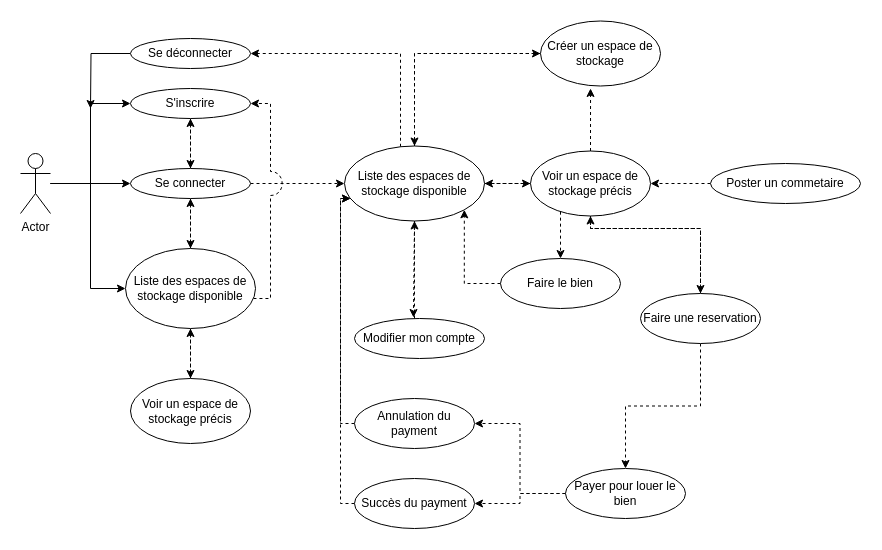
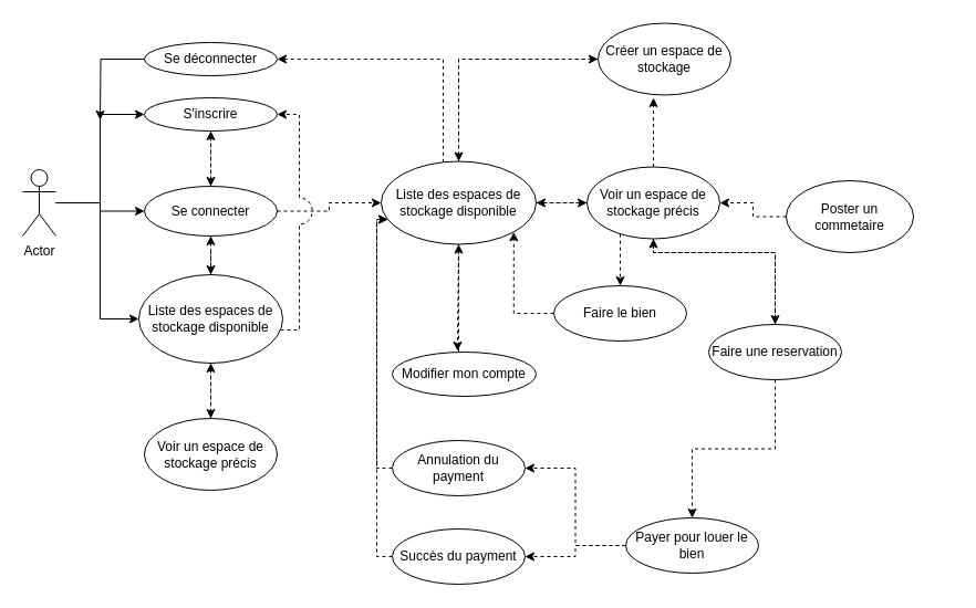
  <mxCell id="0" />
  <mxCell id="1" parent="0" />
  <mxCell id="2" style="edgeStyle=orthogonalEdgeStyle;rounded=0;orthogonalLoop=1;jettySize=auto;html=1;entryX=0;entryY=0.5;entryDx=0;entryDy=0;" parent="1" source="5" target="7" edge="1"><mxGeometry relative="1" as="geometry" /></mxCell>
  <mxCell id="3" style="edgeStyle=orthogonalEdgeStyle;rounded=0;orthogonalLoop=1;jettySize=auto;html=1;entryX=0;entryY=0.5;entryDx=0;entryDy=0;" parent="1" source="5" target="11" edge="1"><mxGeometry relative="1" as="geometry" /></mxCell>
  <mxCell id="4" style="edgeStyle=orthogonalEdgeStyle;rounded=0;orthogonalLoop=1;jettySize=auto;html=1;entryX=0;entryY=0.5;entryDx=0;entryDy=0;" parent="1" source="5" target="15" edge="1"><mxGeometry relative="1" as="geometry"><Array as="points"><mxPoint x="90" y="183" /><mxPoint x="90" y="288" /></Array></mxGeometry></mxCell>
  <mxCell id="5" value="Actor" style="shape=umlActor;verticalLabelPosition=bottom;verticalAlign=top;html=1;outlineConnect=0;" parent="1" vertex="1"><mxGeometry x="20" y="153" width="30" height="60" as="geometry" /></mxCell>
  <mxCell id="6" style="edgeStyle=orthogonalEdgeStyle;rounded=0;orthogonalLoop=1;jettySize=auto;html=1;entryX=0.5;entryY=0;entryDx=0;entryDy=0;dashed=1;" parent="1" source="7" target="11" edge="1"><mxGeometry relative="1" as="geometry" /></mxCell>
  <mxCell id="7" value="S'inscrire" style="ellipse;whiteSpace=wrap;html=1;" parent="1" vertex="1"><mxGeometry x="130" y="88" width="120" height="30" as="geometry" /></mxCell>
  <mxCell id="8" style="edgeStyle=orthogonalEdgeStyle;rounded=0;orthogonalLoop=1;jettySize=auto;html=1;dashed=1;" parent="1" source="11" target="20" edge="1"><mxGeometry relative="1" as="geometry" /></mxCell>
  <mxCell id="9" style="edgeStyle=orthogonalEdgeStyle;rounded=0;jumpStyle=none;jumpSize=24;orthogonalLoop=1;jettySize=auto;html=1;dashed=1;" parent="1" source="11" target="7" edge="1"><mxGeometry relative="1" as="geometry" /></mxCell>
  <mxCell id="10" style="edgeStyle=orthogonalEdgeStyle;rounded=0;jumpStyle=arc;jumpSize=24;orthogonalLoop=1;jettySize=auto;html=1;dashed=1;endArrow=classic;endFill=1;" parent="1" source="11" edge="1"><mxGeometry relative="1" as="geometry"><mxPoint x="190" y="248" as="targetPoint" /></mxGeometry></mxCell>
- <mxCell id="11" value="Se connecter" style="ellipse;whiteSpace=wrap;html=1;" parent="1" vertex="1"><mxGeometry x="130" y="168" width="120" height="30" as="geometry" /></mxCell>
+ <mxCell id="11" value="Se connecter" style="ellipse;whiteSpace=wrap;html=1;" parent="1" vertex="1"><mxGeometry x="130" y="168" width="120" height="45" as="geometry" /></mxCell>
  <mxCell id="12" style="edgeStyle=orthogonalEdgeStyle;rounded=0;orthogonalLoop=1;jettySize=auto;html=1;entryX=0.5;entryY=1;entryDx=0;entryDy=0;dashed=1;" parent="1" source="15" target="11" edge="1"><mxGeometry relative="1" as="geometry" /></mxCell>
  <mxCell id="13" style="edgeStyle=orthogonalEdgeStyle;rounded=0;orthogonalLoop=1;jettySize=auto;html=1;entryX=1;entryY=0.5;entryDx=0;entryDy=0;dashed=1;jumpStyle=arc;jumpSize=24;" parent="1" source="15" target="7" edge="1"><mxGeometry relative="1" as="geometry"><Array as="points"><mxPoint x="270" y="298" /><mxPoint x="270" y="103" /></Array></mxGeometry></mxCell>
  <mxCell id="14" style="edgeStyle=orthogonalEdgeStyle;rounded=0;jumpStyle=arc;jumpSize=24;orthogonalLoop=1;jettySize=auto;html=1;dashed=1;endArrow=classic;endFill=1;" parent="1" source="15" target="41" edge="1"><mxGeometry relative="1" as="geometry" /></mxCell>
  <mxCell id="15" value="Liste des espaces de stockage disponible" style="ellipse;whiteSpace=wrap;html=1;" parent="1" vertex="1"><mxGeometry x="125" y="248" width="130" height="80" as="geometry" /></mxCell>
  <mxCell id="16" style="edgeStyle=orthogonalEdgeStyle;rounded=0;jumpStyle=none;jumpSize=24;orthogonalLoop=1;jettySize=auto;html=1;entryX=0;entryY=0.5;entryDx=0;entryDy=0;dashed=1;" parent="1" source="20" target="25" edge="1"><mxGeometry relative="1" as="geometry" /></mxCell>
  <mxCell id="17" style="edgeStyle=orthogonalEdgeStyle;rounded=0;jumpStyle=none;jumpSize=24;orthogonalLoop=1;jettySize=auto;html=1;entryX=1;entryY=0.5;entryDx=0;entryDy=0;dashed=1;" parent="1" source="20" target="27" edge="1"><mxGeometry relative="1" as="geometry"><Array as="points"><mxPoint x="400" y="53" /></Array></mxGeometry></mxCell>
  <mxCell id="18" style="edgeStyle=orthogonalEdgeStyle;rounded=0;jumpStyle=arc;jumpSize=24;orthogonalLoop=1;jettySize=auto;html=1;entryX=0;entryY=0.5;entryDx=0;entryDy=0;dashed=1;endArrow=classic;endFill=1;" parent="1" source="20" target="39" edge="1"><mxGeometry relative="1" as="geometry"><Array as="points"><mxPoint x="414" y="53" /></Array></mxGeometry></mxCell>
  <mxCell id="19" style="edgeStyle=orthogonalEdgeStyle;rounded=0;jumpStyle=arc;jumpSize=24;orthogonalLoop=1;jettySize=auto;html=1;entryX=0.454;entryY=-0.025;entryDx=0;entryDy=0;entryPerimeter=0;dashed=1;endArrow=classic;endFill=1;" parent="1" source="20" target="32" edge="1"><mxGeometry relative="1" as="geometry" /></mxCell>
  <mxCell id="20" value="Liste des espaces de stockage disponible" style="ellipse;whiteSpace=wrap;html=1;" parent="1" vertex="1"><mxGeometry x="344" y="145.5" width="140" height="75" as="geometry" /></mxCell>
  <mxCell id="21" style="edgeStyle=orthogonalEdgeStyle;rounded=0;jumpStyle=none;jumpSize=24;orthogonalLoop=1;jettySize=auto;html=1;entryX=1;entryY=0.5;entryDx=0;entryDy=0;dashed=1;" parent="1" source="25" target="20" edge="1"><mxGeometry relative="1" as="geometry" /></mxCell>
  <mxCell id="22" style="edgeStyle=orthogonalEdgeStyle;rounded=0;jumpStyle=arc;jumpSize=24;orthogonalLoop=1;jettySize=auto;html=1;entryX=0.5;entryY=0;entryDx=0;entryDy=0;endArrow=classic;endFill=1;dashed=1;" parent="1" source="25" target="30" edge="1"><mxGeometry relative="1" as="geometry"><Array as="points"><mxPoint x="590" y="228" /><mxPoint x="700" y="228" /></Array></mxGeometry></mxCell>
  <mxCell id="23" style="edgeStyle=orthogonalEdgeStyle;rounded=0;jumpStyle=arc;jumpSize=24;orthogonalLoop=1;jettySize=auto;html=1;entryX=0.417;entryY=1.038;entryDx=0;entryDy=0;entryPerimeter=0;dashed=1;endArrow=classic;endFill=1;" parent="1" source="25" target="39" edge="1"><mxGeometry relative="1" as="geometry" /></mxCell>
  <mxCell id="24" style="edgeStyle=orthogonalEdgeStyle;rounded=0;jumpStyle=arc;jumpSize=24;orthogonalLoop=1;jettySize=auto;html=1;dashed=1;endArrow=classic;endFill=1;" parent="1" source="25" target="47" edge="1"><mxGeometry relative="1" as="geometry"><Array as="points"><mxPoint x="560" y="228" /><mxPoint x="560" y="228" /></Array></mxGeometry></mxCell>
  <mxCell id="25" value="Voir un espace de stockage précis" style="ellipse;whiteSpace=wrap;html=1;" parent="1" vertex="1"><mxGeometry x="530" y="150.5" width="120" height="65" as="geometry" /></mxCell>
  <mxCell id="26" style="edgeStyle=orthogonalEdgeStyle;rounded=0;jumpStyle=arc;jumpSize=24;orthogonalLoop=1;jettySize=auto;html=1;endArrow=classic;endFill=1;" parent="1" source="27" edge="1"><mxGeometry relative="1" as="geometry"><mxPoint x="90" y="108" as="targetPoint" /></mxGeometry></mxCell>
  <mxCell id="27" value="Se déconnecter" style="ellipse;whiteSpace=wrap;html=1;" parent="1" vertex="1"><mxGeometry x="130" y="38" width="120" height="30" as="geometry" /></mxCell>
  <mxCell id="28" style="edgeStyle=orthogonalEdgeStyle;rounded=0;jumpStyle=arc;jumpSize=24;orthogonalLoop=1;jettySize=auto;html=1;entryX=0.5;entryY=1;entryDx=0;entryDy=0;dashed=1;endArrow=classic;endFill=1;" parent="1" source="30" target="25" edge="1"><mxGeometry relative="1" as="geometry"><Array as="points"><mxPoint x="700" y="228" /><mxPoint x="590" y="228" /></Array></mxGeometry></mxCell>
  <mxCell id="29" style="edgeStyle=orthogonalEdgeStyle;rounded=0;jumpStyle=arc;jumpSize=24;orthogonalLoop=1;jettySize=auto;html=1;entryX=0.5;entryY=0;entryDx=0;entryDy=0;dashed=1;endArrow=classic;endFill=1;" parent="1" source="30" target="35" edge="1"><mxGeometry relative="1" as="geometry" /></mxCell>
  <mxCell id="30" value="Faire une reservation" style="ellipse;whiteSpace=wrap;html=1;" parent="1" vertex="1"><mxGeometry x="640" y="293" width="120" height="50" as="geometry" /></mxCell>
  <mxCell id="31" style="edgeStyle=orthogonalEdgeStyle;rounded=0;jumpStyle=arc;jumpSize=24;orthogonalLoop=1;jettySize=auto;html=1;entryX=0.5;entryY=1;entryDx=0;entryDy=0;dashed=1;endArrow=classic;endFill=1;" parent="1" source="32" target="20" edge="1"><mxGeometry relative="1" as="geometry"><Array as="points"><mxPoint x="414" y="288" /><mxPoint x="414" y="288" /></Array></mxGeometry></mxCell>
  <mxCell id="32" value="Modifier mon compte" style="ellipse;whiteSpace=wrap;html=1;" parent="1" vertex="1"><mxGeometry x="354" y="318" width="130" height="40" as="geometry" /></mxCell>
  <mxCell id="33" style="edgeStyle=orthogonalEdgeStyle;rounded=0;jumpStyle=arc;jumpSize=24;orthogonalLoop=1;jettySize=auto;html=1;entryX=1;entryY=0.5;entryDx=0;entryDy=0;dashed=1;endArrow=classic;endFill=1;" parent="1" source="35" target="43" edge="1"><mxGeometry relative="1" as="geometry" /></mxCell>
  <mxCell id="34" style="edgeStyle=orthogonalEdgeStyle;rounded=0;jumpStyle=arc;jumpSize=24;orthogonalLoop=1;jettySize=auto;html=1;entryX=1;entryY=0.5;entryDx=0;entryDy=0;dashed=1;endArrow=classic;endFill=1;" parent="1" source="35" target="45" edge="1"><mxGeometry relative="1" as="geometry" /></mxCell>
  <mxCell id="35" value="Payer pour louer le bien" style="ellipse;whiteSpace=wrap;html=1;" parent="1" vertex="1"><mxGeometry x="565" y="468" width="120" height="50" as="geometry" /></mxCell>
  <mxCell id="36" style="edgeStyle=orthogonalEdgeStyle;rounded=0;jumpStyle=arc;jumpSize=24;orthogonalLoop=1;jettySize=auto;html=1;entryX=1;entryY=0.5;entryDx=0;entryDy=0;dashed=1;endArrow=classic;endFill=1;" parent="1" source="37" target="25" edge="1"><mxGeometry relative="1" as="geometry" /></mxCell>
- <mxCell id="37" value="Poster un commetaire" style="ellipse;whiteSpace=wrap;html=1;" parent="1" vertex="1"><mxGeometry x="710" y="163" width="150" height="40" as="geometry" /></mxCell>
+ <mxCell id="37" value="Poster un commetaire" style="ellipse;whiteSpace=wrap;html=1;" parent="1" vertex="1"><mxGeometry x="710" y="163" width="115" height="65" as="geometry" /></mxCell>
  <mxCell id="38" style="edgeStyle=orthogonalEdgeStyle;rounded=0;jumpStyle=arc;jumpSize=24;orthogonalLoop=1;jettySize=auto;html=1;entryX=0.5;entryY=0;entryDx=0;entryDy=0;dashed=1;endArrow=classic;endFill=1;" parent="1" source="39" target="20" edge="1"><mxGeometry relative="1" as="geometry" /></mxCell>
  <mxCell id="39" value="Créer un espace de stockage" style="ellipse;whiteSpace=wrap;html=1;" parent="1" vertex="1"><mxGeometry x="540" y="20.5" width="120" height="65" as="geometry" /></mxCell>
  <mxCell id="40" style="edgeStyle=orthogonalEdgeStyle;rounded=0;jumpStyle=arc;jumpSize=24;orthogonalLoop=1;jettySize=auto;html=1;dashed=1;endArrow=classic;endFill=1;" parent="1" source="41" edge="1"><mxGeometry relative="1" as="geometry"><mxPoint x="190" y="328" as="targetPoint" /></mxGeometry></mxCell>
  <mxCell id="41" value="Voir un espace de stockage précis" style="ellipse;whiteSpace=wrap;html=1;" parent="1" vertex="1"><mxGeometry x="130" y="378" width="120" height="65" as="geometry" /></mxCell>
  <mxCell id="42" style="edgeStyle=orthogonalEdgeStyle;rounded=0;jumpStyle=arc;jumpSize=24;orthogonalLoop=1;jettySize=auto;html=1;entryX=0.043;entryY=0.7;entryDx=0;entryDy=0;entryPerimeter=0;dashed=1;endArrow=classic;endFill=1;" parent="1" source="43" target="20" edge="1"><mxGeometry relative="1" as="geometry"><Array as="points"><mxPoint x="340" y="423" /><mxPoint x="340" y="198" /></Array></mxGeometry></mxCell>
  <mxCell id="43" value="Annulation du payment" style="ellipse;whiteSpace=wrap;html=1;" parent="1" vertex="1"><mxGeometry x="354" y="398" width="120" height="50" as="geometry" /></mxCell>
  <mxCell id="44" style="edgeStyle=orthogonalEdgeStyle;rounded=0;jumpStyle=arc;jumpSize=24;orthogonalLoop=1;jettySize=auto;html=1;dashed=1;endArrow=classic;endFill=1;" parent="1" source="45" edge="1"><mxGeometry relative="1" as="geometry"><mxPoint x="350" y="198" as="targetPoint" /><Array as="points"><mxPoint x="340" y="503" /><mxPoint x="340" y="198" /></Array></mxGeometry></mxCell>
  <mxCell id="45" value="Succès du payment" style="ellipse;whiteSpace=wrap;html=1;" parent="1" vertex="1"><mxGeometry x="354" y="478" width="120" height="50" as="geometry" /></mxCell>
  <mxCell id="46" style="edgeStyle=orthogonalEdgeStyle;rounded=0;jumpStyle=arc;jumpSize=24;orthogonalLoop=1;jettySize=auto;html=1;entryX=1;entryY=1;entryDx=0;entryDy=0;dashed=1;endArrow=classic;endFill=1;" parent="1" source="47" target="20" edge="1"><mxGeometry relative="1" as="geometry" /></mxCell>
  <mxCell id="47" value="Faire le bien" style="ellipse;whiteSpace=wrap;html=1;" parent="1" vertex="1"><mxGeometry x="500" y="258" width="120" height="50" as="geometry" /></mxCell>
